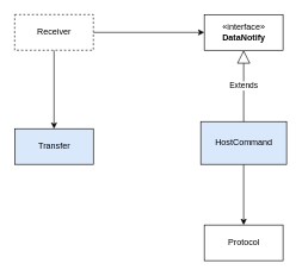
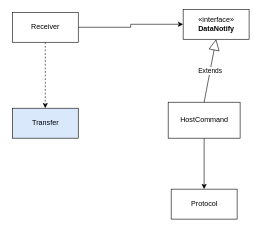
  <mxCell id="0" />
  <mxCell id="1" parent="0" />
  <mxCell id="2" style="edgeStyle=orthogonalEdgeStyle;rounded=0;orthogonalLoop=1;jettySize=auto;html=1;exitX=0.5;exitY=1;exitDx=0;exitDy=0;" parent="1" source="3" target="6" edge="1"><mxGeometry relative="1" as="geometry" /></mxCell>
- <mxCell id="3" value="HostCommand" style="html=1;fillColor=#dae8fc;" parent="1" vertex="1"><mxGeometry x="280" y="170" width="120" height="60" as="geometry" /></mxCell>
- <mxCell id="4" value="«interface»&lt;br&gt;&lt;b&gt;DataNotify&lt;/b&gt;" style="html=1;" parent="1" vertex="1"><mxGeometry x="285" y="20" width="110" height="50" as="geometry" /></mxCell>
+ <mxCell id="3" value="HostCommand" style="html=1;" parent="1" vertex="1"><mxGeometry x="280" y="170" width="120" height="60" as="geometry" /></mxCell>
+ <mxCell id="4" value="«interface»&lt;br&gt;&lt;b&gt;DataNotify&lt;/b&gt;" style="html=1;" parent="1" vertex="1"><mxGeometry x="305" y="15" width="110" height="50" as="geometry" /></mxCell>
  <mxCell id="5" value="Extends" style="endArrow=block;endSize=16;endFill=0;html=1;rounded=0;exitX=0.5;exitY=0;exitDx=0;exitDy=0;entryX=0.5;entryY=1;entryDx=0;entryDy=0;" parent="1" source="3" target="4" edge="1"><mxGeometry width="160" relative="1" as="geometry"><mxPoint x="280" y="200" as="sourcePoint" /><mxPoint x="340" y="100" as="targetPoint" /></mxGeometry></mxCell>
  <mxCell id="6" value="Protocol" style="html=1;" parent="1" vertex="1"><mxGeometry x="285" y="315" width="110" height="50" as="geometry" /></mxCell>
- <mxCell id="7" style="edgeStyle=orthogonalEdgeStyle;rounded=0;orthogonalLoop=1;jettySize=auto;html=1;" parent="1" source="9" target="10" edge="1"><mxGeometry relative="1" as="geometry" /></mxCell>
+ <mxCell id="7" style="edgeStyle=orthogonalEdgeStyle;rounded=0;orthogonalLoop=1;jettySize=auto;html=1;dashed=1;" parent="1" source="9" target="10" edge="1"><mxGeometry relative="1" as="geometry" /></mxCell>
  <mxCell id="8" style="edgeStyle=orthogonalEdgeStyle;rounded=0;orthogonalLoop=1;jettySize=auto;html=1;entryX=0;entryY=0.5;entryDx=0;entryDy=0;" parent="1" source="9" target="4" edge="1"><mxGeometry relative="1" as="geometry" /></mxCell>
- <mxCell id="9" value="Receiver" style="html=1;dashed=1;" parent="1" vertex="1"><mxGeometry x="20" y="20" width="110" height="50" as="geometry" /></mxCell>
+ <mxCell id="9" value="Receiver" style="html=1;" parent="1" vertex="1"><mxGeometry x="20" y="20" width="110" height="50" as="geometry" /></mxCell>
  <mxCell id="10" value="Transfer" style="html=1;fillColor=#dae8fc;" parent="1" vertex="1"><mxGeometry x="20" y="180" width="110" height="50" as="geometry" /></mxCell>
